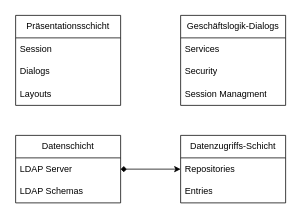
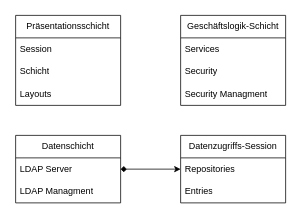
  <mxCell id="0" />
  <mxCell id="1" parent="0" />
  <mxCell id="2" value="Präsentationsschicht" style="swimlane;fontStyle=0;childLayout=stackLayout;horizontal=1;startSize=30;horizontalStack=0;resizeParent=1;resizeParentMax=0;resizeLast=0;collapsible=1;marginBottom=0;whiteSpace=wrap;html=1;" vertex="1" parent="1"><mxGeometry x="20" y="20" width="140" height="120" as="geometry" /></mxCell>
  <mxCell id="3" value="Session" style="text;strokeColor=none;fillColor=none;align=left;verticalAlign=middle;spacingLeft=4;spacingRight=4;overflow=hidden;points=[[0,0.5],[1,0.5]];portConstraint=eastwest;rotatable=0;whiteSpace=wrap;html=1;" vertex="1" parent="2"><mxGeometry y="30" width="140" height="30" as="geometry" /></mxCell>
- <mxCell id="4" value="Dialogs" style="text;strokeColor=none;fillColor=none;align=left;verticalAlign=middle;spacingLeft=4;spacingRight=4;overflow=hidden;points=[[0,0.5],[1,0.5]];portConstraint=eastwest;rotatable=0;whiteSpace=wrap;html=1;" vertex="1" parent="2"><mxGeometry y="60" width="140" height="30" as="geometry" /></mxCell>
+ <mxCell id="4" value="Schicht" style="text;strokeColor=none;fillColor=none;align=left;verticalAlign=middle;spacingLeft=4;spacingRight=4;overflow=hidden;points=[[0,0.5],[1,0.5]];portConstraint=eastwest;rotatable=0;whiteSpace=wrap;html=1;" vertex="1" parent="2"><mxGeometry y="60" width="140" height="30" as="geometry" /></mxCell>
  <mxCell id="5" value="Layouts" style="text;strokeColor=none;fillColor=none;align=left;verticalAlign=middle;spacingLeft=4;spacingRight=4;overflow=hidden;points=[[0,0.5],[1,0.5]];portConstraint=eastwest;rotatable=0;whiteSpace=wrap;html=1;" vertex="1" parent="2"><mxGeometry y="90" width="140" height="30" as="geometry" /></mxCell>
- <mxCell id="6" value="Geschäftslogik-Dialogs" style="swimlane;fontStyle=0;childLayout=stackLayout;horizontal=1;startSize=30;horizontalStack=0;resizeParent=1;resizeParentMax=0;resizeLast=0;collapsible=1;marginBottom=0;whiteSpace=wrap;html=1;" vertex="1" parent="1"><mxGeometry x="240" y="20" width="140" height="120" as="geometry" /></mxCell>
+ <mxCell id="6" value="Geschäftslogik-Schicht" style="swimlane;fontStyle=0;childLayout=stackLayout;horizontal=1;startSize=30;horizontalStack=0;resizeParent=1;resizeParentMax=0;resizeLast=0;collapsible=1;marginBottom=0;whiteSpace=wrap;html=1;" vertex="1" parent="1"><mxGeometry x="240" y="20" width="140" height="120" as="geometry" /></mxCell>
  <mxCell id="7" value="Services" style="text;strokeColor=none;fillColor=none;align=left;verticalAlign=middle;spacingLeft=4;spacingRight=4;overflow=hidden;points=[[0,0.5],[1,0.5]];portConstraint=eastwest;rotatable=0;whiteSpace=wrap;html=1;" vertex="1" parent="6"><mxGeometry y="30" width="140" height="30" as="geometry" /></mxCell>
  <mxCell id="8" value="Security" style="text;strokeColor=none;fillColor=none;align=left;verticalAlign=middle;spacingLeft=4;spacingRight=4;overflow=hidden;points=[[0,0.5],[1,0.5]];portConstraint=eastwest;rotatable=0;whiteSpace=wrap;html=1;" vertex="1" parent="6"><mxGeometry y="60" width="140" height="30" as="geometry" /></mxCell>
- <mxCell id="9" value="&lt;div&gt;Session Managment&lt;/div&gt;" style="text;strokeColor=none;fillColor=none;align=left;verticalAlign=middle;spacingLeft=4;spacingRight=4;overflow=hidden;points=[[0,0.5],[1,0.5]];portConstraint=eastwest;rotatable=0;whiteSpace=wrap;html=1;" vertex="1" parent="6"><mxGeometry y="90" width="140" height="30" as="geometry" /></mxCell>
- <mxCell id="10" value="&lt;div&gt;Datenzugriffs-Schicht&lt;/div&gt;" style="swimlane;fontStyle=0;childLayout=stackLayout;horizontal=1;startSize=30;horizontalStack=0;resizeParent=1;resizeParentMax=0;resizeLast=0;collapsible=1;marginBottom=0;whiteSpace=wrap;html=1;" vertex="1" parent="1"><mxGeometry x="240" y="180" width="140" height="90" as="geometry" /></mxCell>
+ <mxCell id="9" value="&lt;div&gt;Security Managment&lt;/div&gt;" style="text;strokeColor=none;fillColor=none;align=left;verticalAlign=middle;spacingLeft=4;spacingRight=4;overflow=hidden;points=[[0,0.5],[1,0.5]];portConstraint=eastwest;rotatable=0;whiteSpace=wrap;html=1;" vertex="1" parent="6"><mxGeometry y="90" width="140" height="30" as="geometry" /></mxCell>
+ <mxCell id="10" value="&lt;div&gt;Datenzugriffs-Session&lt;/div&gt;" style="swimlane;fontStyle=0;childLayout=stackLayout;horizontal=1;startSize=30;horizontalStack=0;resizeParent=1;resizeParentMax=0;resizeLast=0;collapsible=1;marginBottom=0;whiteSpace=wrap;html=1;" vertex="1" parent="1"><mxGeometry x="240" y="180" width="140" height="90" as="geometry" /></mxCell>
  <mxCell id="11" value="&lt;div&gt;Repositories&lt;/div&gt;" style="text;strokeColor=none;fillColor=none;align=left;verticalAlign=middle;spacingLeft=4;spacingRight=4;overflow=hidden;points=[[0,0.5],[1,0.5]];portConstraint=eastwest;rotatable=0;whiteSpace=wrap;html=1;" vertex="1" parent="10"><mxGeometry y="30" width="140" height="30" as="geometry" /></mxCell>
  <mxCell id="12" value="Entries" style="text;strokeColor=none;fillColor=none;align=left;verticalAlign=middle;spacingLeft=4;spacingRight=4;overflow=hidden;points=[[0,0.5],[1,0.5]];portConstraint=eastwest;rotatable=0;whiteSpace=wrap;html=1;" vertex="1" parent="10"><mxGeometry y="60" width="140" height="30" as="geometry" /></mxCell>
  <mxCell id="13" value="Datenschicht" style="swimlane;fontStyle=0;childLayout=stackLayout;horizontal=1;startSize=30;horizontalStack=0;resizeParent=1;resizeParentMax=0;resizeLast=0;collapsible=1;marginBottom=0;whiteSpace=wrap;html=1;" vertex="1" parent="1"><mxGeometry x="20" y="180" width="140" height="90" as="geometry" /></mxCell>
  <mxCell id="14" value="LDAP Server" style="text;strokeColor=none;fillColor=none;align=left;verticalAlign=middle;spacingLeft=4;spacingRight=4;overflow=hidden;points=[[0,0.5],[1,0.5]];portConstraint=eastwest;rotatable=0;whiteSpace=wrap;html=1;" vertex="1" parent="13"><mxGeometry y="30" width="140" height="30" as="geometry" /></mxCell>
- <mxCell id="15" value="LDAP Schemas" style="text;strokeColor=none;fillColor=none;align=left;verticalAlign=middle;spacingLeft=4;spacingRight=4;overflow=hidden;points=[[0,0.5],[1,0.5]];portConstraint=eastwest;rotatable=0;whiteSpace=wrap;html=1;" vertex="1" parent="13"><mxGeometry y="60" width="140" height="30" as="geometry" /></mxCell>
+ <mxCell id="15" value="LDAP Managment" style="text;strokeColor=none;fillColor=none;align=left;verticalAlign=middle;spacingLeft=4;spacingRight=4;overflow=hidden;points=[[0,0.5],[1,0.5]];portConstraint=eastwest;rotatable=0;whiteSpace=wrap;html=1;" vertex="1" parent="13"><mxGeometry y="60" width="140" height="30" as="geometry" /></mxCell>
  <mxCell id="16" style="edgeStyle=orthogonalEdgeStyle;rounded=0;orthogonalLoop=1;jettySize=auto;html=1;exitX=0;exitY=0.5;exitDx=0;exitDy=0;entryX=1;entryY=0.5;entryDx=0;entryDy=0;startArrow=classic;startFill=1;endArrow=diamond;" edge="1" parent="1" source="11" target="14"><mxGeometry relative="1" as="geometry" /></mxCell>
